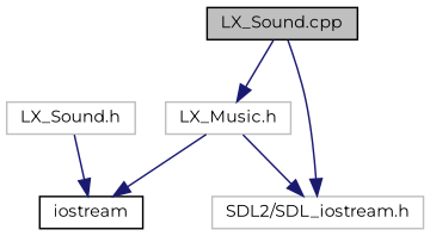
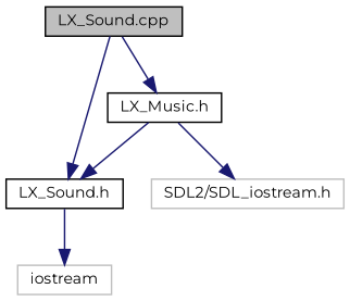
  digraph {
    fontname=Montserrat
    node [color=black fillcolor=white fontname=Montserrat fontsize=10 shape=record style=filled]
    edge [color=midnightblue fontname=Montserrat fontsize=10 labelfontname=Helvetica labelfontsize=10 style=solid]
    n1 [fillcolor=grey75 fontcolor=black height=0.2 label="LX_Sound.cpp" width=0.4]
-   n2 [color=grey75 height=0.2 label="LX_Sound.h" width=0.4]
-   n3 [color=grey75 height=0.2 label="LX_Music.h" width=0.4]
-   n4 [height=0.2 label=iostream width=0.4]
+   n2 [height=0.2 label="LX_Sound.h" width=0.4]
+   n3 [height=0.2 label="LX_Music.h" width=0.4]
+   n4 [color=grey75 height=0.2 label=iostream width=0.4]
    n5 [color=grey75 height=0.2 label="SDL2/SDL_iostream.h" width=0.4]
-   n1 -> n5
+   n1 -> n2
    n1 -> n3
    n2 -> n4
-   n3 -> n4
+   n3 -> n2
    n3 -> n5
  }
